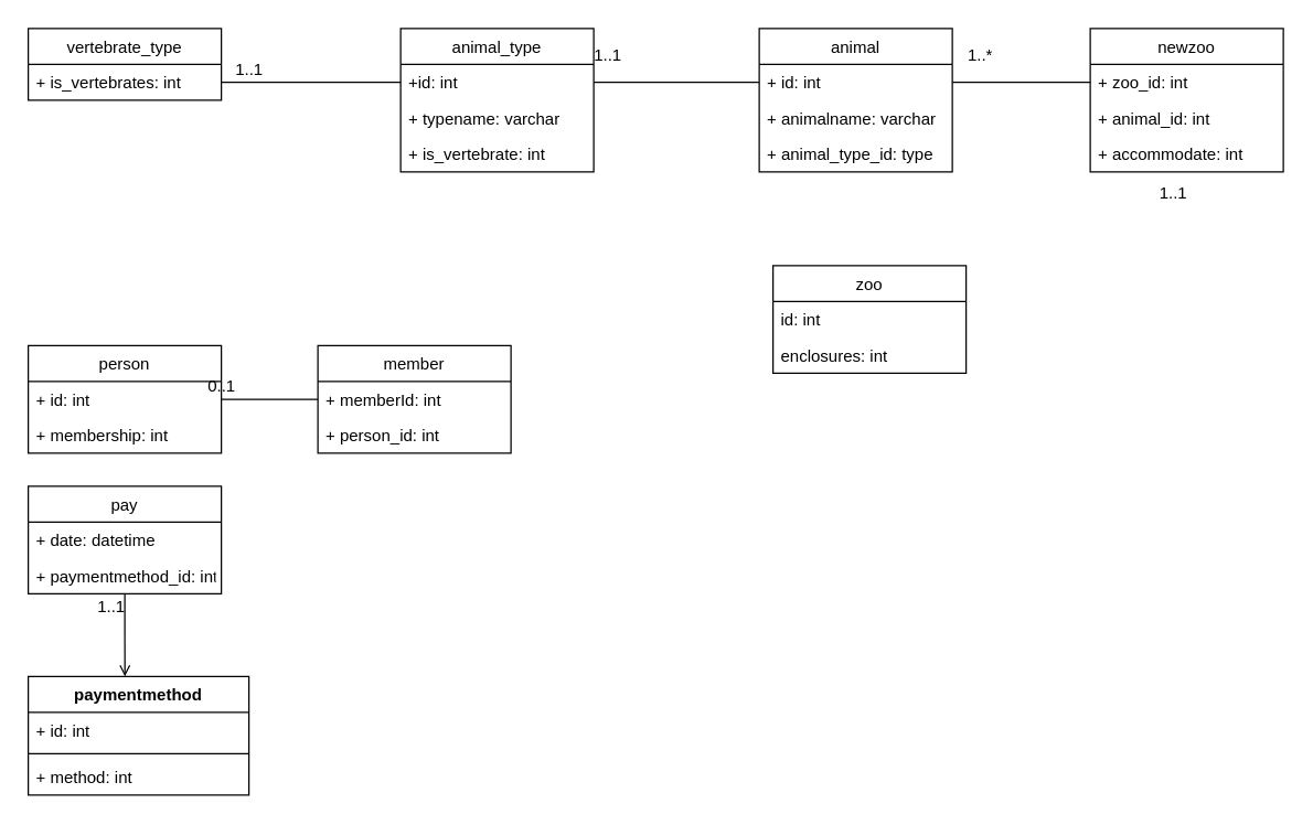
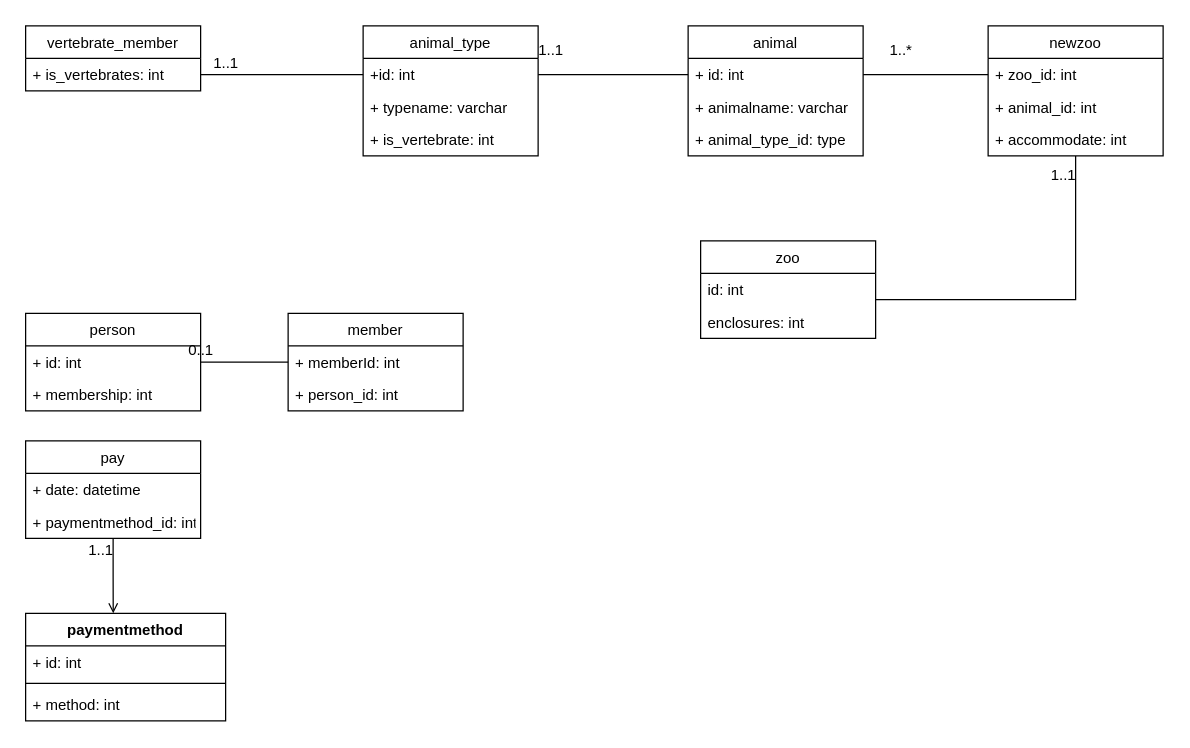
  <mxCell id="0" />
  <mxCell id="1" parent="0" />
  <mxCell id="2" value="member" style="swimlane;fontStyle=0;childLayout=stackLayout;horizontal=1;startSize=26;fillColor=none;horizontalStack=0;resizeParent=1;resizeParentMax=0;resizeLast=0;collapsible=1;marginBottom=0;" vertex="1" parent="1"><mxGeometry x="230" y="250" width="140" height="78" as="geometry" /></mxCell>
  <mxCell id="3" value="+ memberId: int" style="text;strokeColor=none;fillColor=none;align=left;verticalAlign=top;spacingLeft=4;spacingRight=4;overflow=hidden;rotatable=0;points=[[0,0.5],[1,0.5]];portConstraint=eastwest;" vertex="1" parent="2"><mxGeometry y="26" width="140" height="26" as="geometry" /></mxCell>
  <mxCell id="4" value="+ person_id: int" style="text;strokeColor=none;fillColor=none;align=left;verticalAlign=top;spacingLeft=4;spacingRight=4;overflow=hidden;rotatable=0;points=[[0,0.5],[1,0.5]];portConstraint=eastwest;" vertex="1" parent="2"><mxGeometry y="52" width="140" height="26" as="geometry" /></mxCell>
  <mxCell id="5" style="edgeStyle=orthogonalEdgeStyle;rounded=0;orthogonalLoop=1;jettySize=auto;html=1;entryX=0;entryY=0.5;entryDx=0;entryDy=0;endArrow=none;endFill=0;" edge="1" parent="1" source="33" target="3"><mxGeometry relative="1" as="geometry" /></mxCell>
  <mxCell id="6" value="0..1" style="text;html=1;align=center;verticalAlign=middle;resizable=0;points=[];autosize=1;" vertex="1" parent="1"><mxGeometry x="140" y="270" width="40" height="20" as="geometry" /></mxCell>
  <mxCell id="7" style="edgeStyle=orthogonalEdgeStyle;rounded=0;orthogonalLoop=1;jettySize=auto;html=1;entryX=0.438;entryY=0;entryDx=0;entryDy=0;entryPerimeter=0;endArrow=open;endFill=0;" edge="1" parent="1" source="35" target="38"><mxGeometry relative="1" as="geometry" /></mxCell>
  <mxCell id="8" value="1..1" style="text;html=1;align=center;verticalAlign=middle;resizable=0;points=[];autosize=1;" vertex="1" parent="1"><mxGeometry x="60" y="430" width="40" height="20" as="geometry" /></mxCell>
  <mxCell id="9" value="animal_type" style="swimlane;fontStyle=0;childLayout=stackLayout;horizontal=1;startSize=26;fillColor=none;horizontalStack=0;resizeParent=1;resizeParentMax=0;resizeLast=0;collapsible=1;marginBottom=0;" vertex="1" parent="1"><mxGeometry x="290" y="20" width="140" height="104" as="geometry" /></mxCell>
  <mxCell id="10" value="+id: int" style="text;strokeColor=none;fillColor=none;align=left;verticalAlign=top;spacingLeft=4;spacingRight=4;overflow=hidden;rotatable=0;points=[[0,0.5],[1,0.5]];portConstraint=eastwest;" vertex="1" parent="9"><mxGeometry y="26" width="140" height="26" as="geometry" /></mxCell>
  <mxCell id="11" value="+ typename: varchar" style="text;strokeColor=none;fillColor=none;align=left;verticalAlign=top;spacingLeft=4;spacingRight=4;overflow=hidden;rotatable=0;points=[[0,0.5],[1,0.5]];portConstraint=eastwest;" vertex="1" parent="9"><mxGeometry y="52" width="140" height="26" as="geometry" /></mxCell>
  <mxCell id="12" value="+ is_vertebrate: int" style="text;strokeColor=none;fillColor=none;align=left;verticalAlign=top;spacingLeft=4;spacingRight=4;overflow=hidden;rotatable=0;points=[[0,0.5],[1,0.5]];portConstraint=eastwest;" vertex="1" parent="9"><mxGeometry y="78" width="140" height="26" as="geometry" /></mxCell>
  <mxCell id="13" style="edgeStyle=orthogonalEdgeStyle;rounded=0;orthogonalLoop=1;jettySize=auto;html=1;entryX=0;entryY=0.5;entryDx=0;entryDy=0;endArrow=none;endFill=0;" edge="1" parent="1" source="43" target="10"><mxGeometry relative="1" as="geometry" /></mxCell>
  <mxCell id="14" value="1..1" style="text;html=1;align=center;verticalAlign=middle;resizable=0;points=[];autosize=1;" vertex="1" parent="1"><mxGeometry x="160" y="40" width="40" height="20" as="geometry" /></mxCell>
  <mxCell id="15" value="animal" style="swimlane;fontStyle=0;childLayout=stackLayout;horizontal=1;startSize=26;fillColor=none;horizontalStack=0;resizeParent=1;resizeParentMax=0;resizeLast=0;collapsible=1;marginBottom=0;" vertex="1" parent="1"><mxGeometry x="550" y="20" width="140" height="104" as="geometry" /></mxCell>
  <mxCell id="16" value="+ id: int" style="text;strokeColor=none;fillColor=none;align=left;verticalAlign=top;spacingLeft=4;spacingRight=4;overflow=hidden;rotatable=0;points=[[0,0.5],[1,0.5]];portConstraint=eastwest;" vertex="1" parent="15"><mxGeometry y="26" width="140" height="26" as="geometry" /></mxCell>
  <mxCell id="17" value="+ animalname: varchar" style="text;strokeColor=none;fillColor=none;align=left;verticalAlign=top;spacingLeft=4;spacingRight=4;overflow=hidden;rotatable=0;points=[[0,0.5],[1,0.5]];portConstraint=eastwest;" vertex="1" parent="15"><mxGeometry y="52" width="140" height="26" as="geometry" /></mxCell>
  <mxCell id="18" value="+ animal_type_id: type" style="text;strokeColor=none;fillColor=none;align=left;verticalAlign=top;spacingLeft=4;spacingRight=4;overflow=hidden;rotatable=0;points=[[0,0.5],[1,0.5]];portConstraint=eastwest;" vertex="1" parent="15"><mxGeometry y="78" width="140" height="26" as="geometry" /></mxCell>
  <mxCell id="19" style="edgeStyle=orthogonalEdgeStyle;rounded=0;orthogonalLoop=1;jettySize=auto;html=1;entryX=0;entryY=0.5;entryDx=0;entryDy=0;endArrow=none;endFill=0;" edge="1" parent="1" source="10" target="16"><mxGeometry relative="1" as="geometry" /></mxCell>
  <mxCell id="20" value="1..1" style="text;html=1;align=center;verticalAlign=middle;resizable=0;points=[];autosize=1;" vertex="1" parent="1"><mxGeometry x="420" y="30" width="40" height="20" as="geometry" /></mxCell>
  <mxCell id="21" value="zoo" style="swimlane;fontStyle=0;childLayout=stackLayout;horizontal=1;startSize=26;fillColor=none;horizontalStack=0;resizeParent=1;resizeParentMax=0;resizeLast=0;collapsible=1;marginBottom=0;" vertex="1" parent="1"><mxGeometry x="560" y="192" width="140" height="78" as="geometry" /></mxCell>
  <mxCell id="22" value="id: int" style="text;strokeColor=none;fillColor=none;align=left;verticalAlign=top;spacingLeft=4;spacingRight=4;overflow=hidden;rotatable=0;points=[[0,0.5],[1,0.5]];portConstraint=eastwest;" vertex="1" parent="21"><mxGeometry y="26" width="140" height="26" as="geometry" /></mxCell>
  <mxCell id="23" value="enclosures: int " style="text;strokeColor=none;fillColor=none;align=left;verticalAlign=top;spacingLeft=4;spacingRight=4;overflow=hidden;rotatable=0;points=[[0,0.5],[1,0.5]];portConstraint=eastwest;" vertex="1" parent="21"><mxGeometry y="52" width="140" height="26" as="geometry" /></mxCell>
+ <mxCell id="24" style="edgeStyle=orthogonalEdgeStyle;rounded=0;orthogonalLoop=1;jettySize=auto;html=1;entryX=1;entryY=0.808;entryDx=0;entryDy=0;entryPerimeter=0;endArrow=none;endFill=0;" edge="1" parent="1" source="25" target="22"><mxGeometry relative="1" as="geometry" /></mxCell>
  <mxCell id="25" value="newzoo" style="swimlane;fontStyle=0;childLayout=stackLayout;horizontal=1;startSize=26;fillColor=none;horizontalStack=0;resizeParent=1;resizeParentMax=0;resizeLast=0;collapsible=1;marginBottom=0;" vertex="1" parent="1"><mxGeometry x="790" y="20" width="140" height="104" as="geometry" /></mxCell>
  <mxCell id="26" value="+ zoo_id: int" style="text;strokeColor=none;fillColor=none;align=left;verticalAlign=top;spacingLeft=4;spacingRight=4;overflow=hidden;rotatable=0;points=[[0,0.5],[1,0.5]];portConstraint=eastwest;" vertex="1" parent="25"><mxGeometry y="26" width="140" height="26" as="geometry" /></mxCell>
  <mxCell id="27" value="+ animal_id: int" style="text;strokeColor=none;fillColor=none;align=left;verticalAlign=top;spacingLeft=4;spacingRight=4;overflow=hidden;rotatable=0;points=[[0,0.5],[1,0.5]];portConstraint=eastwest;" vertex="1" parent="25"><mxGeometry y="52" width="140" height="26" as="geometry" /></mxCell>
  <mxCell id="28" value="+ accommodate: int" style="text;strokeColor=none;fillColor=none;align=left;verticalAlign=top;spacingLeft=4;spacingRight=4;overflow=hidden;rotatable=0;points=[[0,0.5],[1,0.5]];portConstraint=eastwest;" vertex="1" parent="25"><mxGeometry y="78" width="140" height="26" as="geometry" /></mxCell>
  <mxCell id="29" style="edgeStyle=orthogonalEdgeStyle;rounded=0;orthogonalLoop=1;jettySize=auto;html=1;entryX=0;entryY=0.5;entryDx=0;entryDy=0;endArrow=none;endFill=0;" edge="1" parent="1" source="16" target="26"><mxGeometry relative="1" as="geometry" /></mxCell>
- <mxCell id="30" value="1..*" style="text;html=1;align=center;verticalAlign=middle;resizable=0;points=[];autosize=1;" vertex="1" parent="1"><mxGeometry x="695" y="30" width="30" height="20" as="geometry" /></mxCell>
+ <mxCell id="30" value="1..*" style="text;html=1;align=center;verticalAlign=middle;resizable=0;points=[];autosize=1;" vertex="1" parent="1"><mxGeometry x="705" y="30" width="30" height="20" as="geometry" /></mxCell>
  <mxCell id="31" value="1..1" style="text;html=1;align=center;verticalAlign=middle;resizable=0;points=[];autosize=1;" vertex="1" parent="1"><mxGeometry x="830" y="130" width="40" height="20" as="geometry" /></mxCell>
  <mxCell id="32" value="person" style="swimlane;fontStyle=0;childLayout=stackLayout;horizontal=1;startSize=26;fillColor=none;horizontalStack=0;resizeParent=1;resizeParentMax=0;resizeLast=0;collapsible=1;marginBottom=0;" vertex="1" parent="1"><mxGeometry x="20" y="250" width="140" height="78" as="geometry" /></mxCell>
  <mxCell id="33" value="+ id: int" style="text;strokeColor=none;fillColor=none;align=left;verticalAlign=top;spacingLeft=4;spacingRight=4;overflow=hidden;rotatable=0;points=[[0,0.5],[1,0.5]];portConstraint=eastwest;" vertex="1" parent="32"><mxGeometry y="26" width="140" height="26" as="geometry" /></mxCell>
  <mxCell id="34" value="+ membership: int" style="text;strokeColor=none;fillColor=none;align=left;verticalAlign=top;spacingLeft=4;spacingRight=4;overflow=hidden;rotatable=0;points=[[0,0.5],[1,0.5]];portConstraint=eastwest;" vertex="1" parent="32"><mxGeometry y="52" width="140" height="26" as="geometry" /></mxCell>
  <mxCell id="35" value="pay" style="swimlane;fontStyle=0;childLayout=stackLayout;horizontal=1;startSize=26;fillColor=none;horizontalStack=0;resizeParent=1;resizeParentMax=0;resizeLast=0;collapsible=1;marginBottom=0;" vertex="1" parent="1"><mxGeometry x="20" y="352" width="140" height="78" as="geometry" /></mxCell>
  <mxCell id="36" value="+ date: datetime" style="text;strokeColor=none;fillColor=none;align=left;verticalAlign=top;spacingLeft=4;spacingRight=4;overflow=hidden;rotatable=0;points=[[0,0.5],[1,0.5]];portConstraint=eastwest;" vertex="1" parent="35"><mxGeometry y="26" width="140" height="26" as="geometry" /></mxCell>
  <mxCell id="37" value="+ paymentmethod_id: int" style="text;strokeColor=none;fillColor=none;align=left;verticalAlign=top;spacingLeft=4;spacingRight=4;overflow=hidden;rotatable=0;points=[[0,0.5],[1,0.5]];portConstraint=eastwest;" vertex="1" parent="35"><mxGeometry y="52" width="140" height="26" as="geometry" /></mxCell>
  <mxCell id="38" value="paymentmethod" style="swimlane;fontStyle=1;align=center;verticalAlign=top;childLayout=stackLayout;horizontal=1;startSize=26;horizontalStack=0;resizeParent=1;resizeParentMax=0;resizeLast=0;collapsible=1;marginBottom=0;" vertex="1" parent="1"><mxGeometry x="20" y="490" width="160" height="86" as="geometry" /></mxCell>
  <mxCell id="39" value="+ id: int" style="text;strokeColor=none;fillColor=none;align=left;verticalAlign=top;spacingLeft=4;spacingRight=4;overflow=hidden;rotatable=0;points=[[0,0.5],[1,0.5]];portConstraint=eastwest;" vertex="1" parent="38"><mxGeometry y="26" width="160" height="26" as="geometry" /></mxCell>
  <mxCell id="40" value="" style="line;strokeWidth=1;fillColor=none;align=left;verticalAlign=middle;spacingTop=-1;spacingLeft=3;spacingRight=3;rotatable=0;labelPosition=right;points=[];portConstraint=eastwest;" vertex="1" parent="38"><mxGeometry y="52" width="160" height="8" as="geometry" /></mxCell>
  <mxCell id="41" value="+ method: int" style="text;strokeColor=none;fillColor=none;align=left;verticalAlign=top;spacingLeft=4;spacingRight=4;overflow=hidden;rotatable=0;points=[[0,0.5],[1,0.5]];portConstraint=eastwest;" vertex="1" parent="38"><mxGeometry y="60" width="160" height="26" as="geometry" /></mxCell>
- <mxCell id="42" value="vertebrate_type" style="swimlane;fontStyle=0;childLayout=stackLayout;horizontal=1;startSize=26;fillColor=none;horizontalStack=0;resizeParent=1;resizeParentMax=0;resizeLast=0;collapsible=1;marginBottom=0;" vertex="1" parent="1"><mxGeometry x="20" y="20" width="140" height="52" as="geometry" /></mxCell>
+ <mxCell id="42" value="vertebrate_member" style="swimlane;fontStyle=0;childLayout=stackLayout;horizontal=1;startSize=26;fillColor=none;horizontalStack=0;resizeParent=1;resizeParentMax=0;resizeLast=0;collapsible=1;marginBottom=0;" vertex="1" parent="1"><mxGeometry x="20" y="20" width="140" height="52" as="geometry" /></mxCell>
  <mxCell id="43" value="+ is_vertebrates: int" style="text;strokeColor=none;fillColor=none;align=left;verticalAlign=top;spacingLeft=4;spacingRight=4;overflow=hidden;rotatable=0;points=[[0,0.5],[1,0.5]];portConstraint=eastwest;" vertex="1" parent="42"><mxGeometry y="26" width="140" height="26" as="geometry" /></mxCell>
